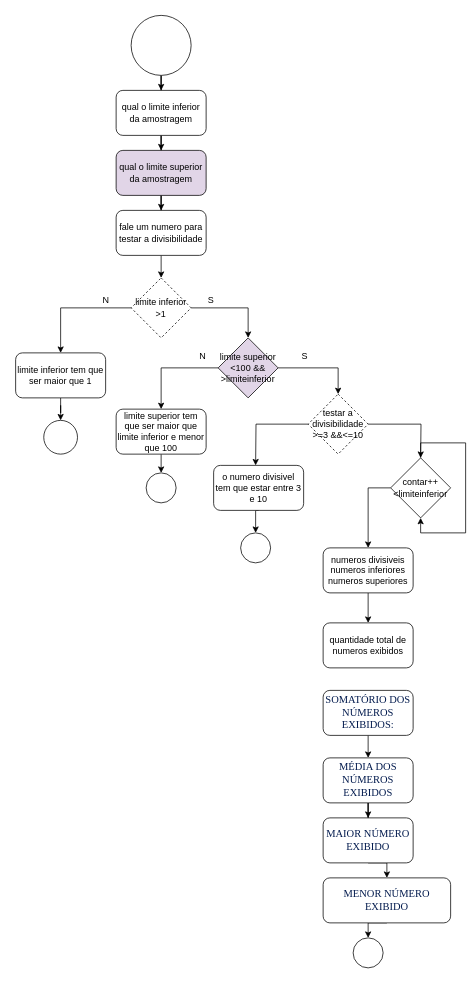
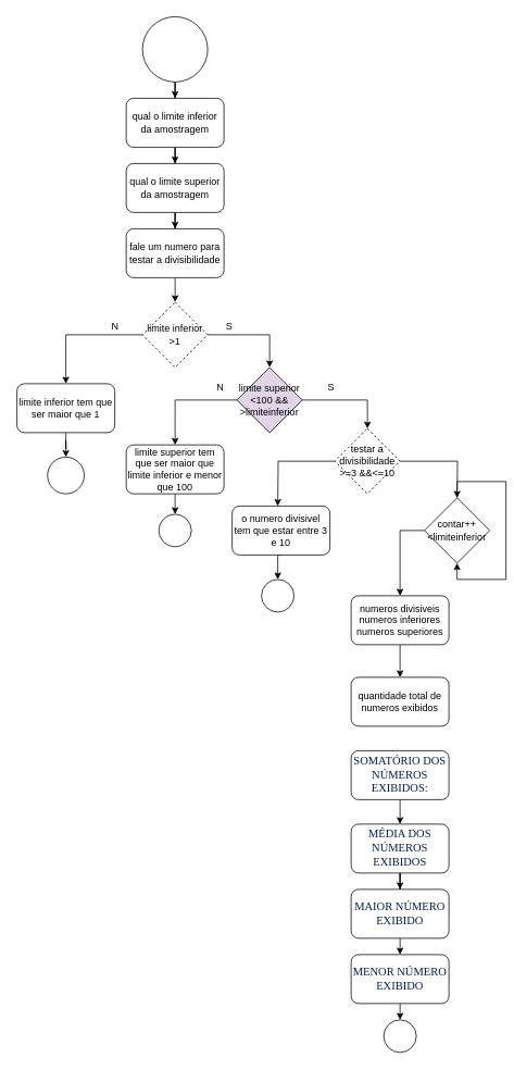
  <mxCell id="0" />
  <mxCell id="1" parent="0" />
  <mxCell id="2" style="edgeStyle=orthogonalEdgeStyle;rounded=0;orthogonalLoop=1;jettySize=auto;html=1;entryX=0.5;entryY=0;entryDx=0;entryDy=0;" edge="1" parent="1" source="3" target="5"><mxGeometry relative="1" as="geometry" /></mxCell>
  <mxCell id="3" value="" style="ellipse;whiteSpace=wrap;html=1;aspect=fixed;" vertex="1" parent="1"><mxGeometry x="174" y="20" width="80" height="80" as="geometry" /></mxCell>
  <mxCell id="4" style="edgeStyle=orthogonalEdgeStyle;rounded=0;orthogonalLoop=1;jettySize=auto;html=1;" edge="1" parent="1" source="5" target="7"><mxGeometry relative="1" as="geometry" /></mxCell>
  <mxCell id="5" value="qual o limite inferior da amostragem" style="rounded=1;whiteSpace=wrap;html=1;" vertex="1" parent="1"><mxGeometry x="154" y="120" width="120" height="60" as="geometry" /></mxCell>
  <mxCell id="6" style="edgeStyle=orthogonalEdgeStyle;rounded=0;orthogonalLoop=1;jettySize=auto;html=1;" edge="1" parent="1" source="7" target="9"><mxGeometry relative="1" as="geometry" /></mxCell>
- <mxCell id="7" value="qual o limite superior da amostragem" style="rounded=1;whiteSpace=wrap;html=1;fillColor=#e1d5e7;" vertex="1" parent="1"><mxGeometry x="154" y="200" width="120" height="60" as="geometry" /></mxCell>
+ <mxCell id="7" value="qual o limite superior da amostragem" style="rounded=1;whiteSpace=wrap;html=1;" vertex="1" parent="1"><mxGeometry x="154" y="200" width="120" height="60" as="geometry" /></mxCell>
  <mxCell id="8" style="edgeStyle=orthogonalEdgeStyle;rounded=0;orthogonalLoop=1;jettySize=auto;html=1;exitX=0.5;exitY=1;exitDx=0;exitDy=0;entryX=0.5;entryY=0;entryDx=0;entryDy=0;" edge="1" parent="1" source="9" target="12"><mxGeometry relative="1" as="geometry" /></mxCell>
  <mxCell id="9" value="fale um numero para testar a divisibilidade" style="rounded=1;whiteSpace=wrap;html=1;" vertex="1" parent="1"><mxGeometry x="154" y="280" width="120" height="60" as="geometry" /></mxCell>
  <mxCell id="10" style="edgeStyle=orthogonalEdgeStyle;rounded=0;orthogonalLoop=1;jettySize=auto;html=1;" edge="1" parent="1" source="12" target="14"><mxGeometry relative="1" as="geometry" /></mxCell>
  <mxCell id="11" style="edgeStyle=orthogonalEdgeStyle;rounded=0;orthogonalLoop=1;jettySize=auto;html=1;exitX=1;exitY=0.5;exitDx=0;exitDy=0;entryX=0.5;entryY=0;entryDx=0;entryDy=0;" edge="1" parent="1" source="12" target="19"><mxGeometry relative="1" as="geometry" /></mxCell>
  <mxCell id="12" value="limite inferior&lt;br&gt;&amp;gt;1" style="rhombus;whiteSpace=wrap;html=1;dashed=1;" vertex="1" parent="1"><mxGeometry x="174" y="370" width="80" height="80" as="geometry" /></mxCell>
  <mxCell id="13" style="edgeStyle=orthogonalEdgeStyle;rounded=0;orthogonalLoop=1;jettySize=auto;html=1;exitX=0.5;exitY=1;exitDx=0;exitDy=0;" edge="1" parent="1" source="14" target="16"><mxGeometry relative="1" as="geometry" /></mxCell>
  <mxCell id="14" value="limite inferior tem que ser maior que 1" style="rounded=1;whiteSpace=wrap;html=1;" vertex="1" parent="1"><mxGeometry x="20" y="470" width="120" height="60" as="geometry" /></mxCell>
  <mxCell id="15" value="N" style="text;html=1;align=center;verticalAlign=middle;resizable=0;points=[];autosize=1;strokeColor=none;fillColor=none;" vertex="1" parent="1"><mxGeometry x="125" y="385" width="30" height="30" as="geometry" /></mxCell>
  <mxCell id="16" value="" style="ellipse;whiteSpace=wrap;html=1;aspect=fixed;" vertex="1" parent="1"><mxGeometry x="57.5" y="560" width="45" height="45" as="geometry" /></mxCell>
  <mxCell id="17" style="edgeStyle=orthogonalEdgeStyle;rounded=0;orthogonalLoop=1;jettySize=auto;html=1;entryX=0.5;entryY=0;entryDx=0;entryDy=0;" edge="1" parent="1" source="19" target="21"><mxGeometry relative="1" as="geometry"><mxPoint x="230" y="490" as="targetPoint" /></mxGeometry></mxCell>
  <mxCell id="18" style="edgeStyle=orthogonalEdgeStyle;rounded=0;orthogonalLoop=1;jettySize=auto;html=1;exitX=1;exitY=0.5;exitDx=0;exitDy=0;entryX=0.5;entryY=0;entryDx=0;entryDy=0;" edge="1" parent="1" source="19" target="27"><mxGeometry relative="1" as="geometry" /></mxCell>
  <mxCell id="19" value="limite superior&lt;br&gt;&amp;lt;100 &amp;amp;&amp;amp; &amp;gt;limiteinferior" style="rhombus;whiteSpace=wrap;html=1;fillColor=#e1d5e7;" vertex="1" parent="1"><mxGeometry x="290" y="450" width="80" height="80" as="geometry" /></mxCell>
  <mxCell id="20" style="edgeStyle=orthogonalEdgeStyle;rounded=0;orthogonalLoop=1;jettySize=auto;html=1;exitX=0.5;exitY=1;exitDx=0;exitDy=0;entryX=0.5;entryY=0;entryDx=0;entryDy=0;" edge="1" parent="1" source="21" target="22"><mxGeometry relative="1" as="geometry" /></mxCell>
  <mxCell id="21" value="limite superior tem que ser maior que limite inferior e menor que 100" style="rounded=1;whiteSpace=wrap;html=1;" vertex="1" parent="1"><mxGeometry x="154" y="545" width="120" height="60" as="geometry" /></mxCell>
  <mxCell id="22" value="" style="ellipse;whiteSpace=wrap;html=1;aspect=fixed;" vertex="1" parent="1"><mxGeometry x="194" y="630" width="40" height="40" as="geometry" /></mxCell>
  <mxCell id="23" value="N" style="text;html=1;align=center;verticalAlign=middle;resizable=0;points=[];autosize=1;strokeColor=none;fillColor=none;" vertex="1" parent="1"><mxGeometry x="254" y="460" width="30" height="30" as="geometry" /></mxCell>
  <mxCell id="24" value="S" style="text;html=1;align=center;verticalAlign=middle;resizable=0;points=[];autosize=1;strokeColor=none;fillColor=none;" vertex="1" parent="1"><mxGeometry x="265" y="385" width="30" height="30" as="geometry" /></mxCell>
  <mxCell id="25" style="edgeStyle=orthogonalEdgeStyle;rounded=0;orthogonalLoop=1;jettySize=auto;html=1;" edge="1" parent="1" source="27"><mxGeometry relative="1" as="geometry"><mxPoint x="340" y="620" as="targetPoint" /></mxGeometry></mxCell>
  <mxCell id="26" style="edgeStyle=orthogonalEdgeStyle;rounded=0;orthogonalLoop=1;jettySize=auto;html=1;" edge="1" parent="1" source="27"><mxGeometry relative="1" as="geometry"><mxPoint x="560" y="610" as="targetPoint" /></mxGeometry></mxCell>
  <mxCell id="27" value="testar a divisibilidade&lt;br&gt;&amp;gt;=3 &amp;amp;&amp;amp;&amp;lt;=10" style="rhombus;whiteSpace=wrap;html=1;dashed=1;" vertex="1" parent="1"><mxGeometry x="410" y="525" width="80" height="80" as="geometry" /></mxCell>
  <mxCell id="28" value="S" style="text;html=1;align=center;verticalAlign=middle;resizable=0;points=[];autosize=1;strokeColor=none;fillColor=none;" vertex="1" parent="1"><mxGeometry x="390" y="460" width="30" height="30" as="geometry" /></mxCell>
  <mxCell id="29" style="edgeStyle=orthogonalEdgeStyle;rounded=0;orthogonalLoop=1;jettySize=auto;html=1;exitX=0.5;exitY=1;exitDx=0;exitDy=0;entryX=0.5;entryY=0;entryDx=0;entryDy=0;" edge="1" parent="1" source="30" target="31"><mxGeometry relative="1" as="geometry" /></mxCell>
  <mxCell id="30" value="o numero divisivel tem que estar entre 3 e 10" style="rounded=1;whiteSpace=wrap;html=1;" vertex="1" parent="1"><mxGeometry x="284" y="620" width="120" height="60" as="geometry" /></mxCell>
  <mxCell id="31" value="" style="ellipse;whiteSpace=wrap;html=1;aspect=fixed;" vertex="1" parent="1"><mxGeometry x="320" y="710" width="40" height="40" as="geometry" /></mxCell>
  <mxCell id="32" style="edgeStyle=orthogonalEdgeStyle;rounded=0;orthogonalLoop=1;jettySize=auto;html=1;exitX=0;exitY=0.5;exitDx=0;exitDy=0;entryX=0.5;entryY=0;entryDx=0;entryDy=0;" edge="1" parent="1" source="33" target="35"><mxGeometry relative="1" as="geometry" /></mxCell>
  <mxCell id="33" value="contar++&lt;br&gt;&amp;lt;limiteinferior" style="rhombus;whiteSpace=wrap;html=1;" vertex="1" parent="1"><mxGeometry x="520" y="610" width="80" height="80" as="geometry" /></mxCell>
  <mxCell id="34" style="edgeStyle=orthogonalEdgeStyle;rounded=0;orthogonalLoop=1;jettySize=auto;html=1;exitX=0.5;exitY=1;exitDx=0;exitDy=0;entryX=0.5;entryY=0;entryDx=0;entryDy=0;" edge="1" parent="1" source="35" target="36"><mxGeometry relative="1" as="geometry" /></mxCell>
  <mxCell id="35" value="numeros divisiveis&lt;br&gt;numeros inferiores&lt;br&gt;numeros superiores" style="rounded=1;whiteSpace=wrap;html=1;" vertex="1" parent="1"><mxGeometry x="430" y="730" width="120" height="60" as="geometry" /></mxCell>
  <mxCell id="36" value="quantidade total de numeros exibidos" style="rounded=1;whiteSpace=wrap;html=1;" vertex="1" parent="1"><mxGeometry x="430" y="830" width="120" height="60" as="geometry" /></mxCell>
  <mxCell id="37" style="edgeStyle=orthogonalEdgeStyle;rounded=0;orthogonalLoop=1;jettySize=auto;html=1;exitX=0.5;exitY=1;exitDx=0;exitDy=0;entryX=0.5;entryY=0;entryDx=0;entryDy=0;" edge="1" parent="1" source="38" target="44"><mxGeometry relative="1" as="geometry" /></mxCell>
  <mxCell id="38" value="&lt;span style=&quot;color: rgb(3, 27, 78); font-family: &amp;quot;Exo 2&amp;quot;, Barlow; font-size: 14px; text-align: left; background-color: rgb(255, 255, 255);&quot;&gt;MAIOR NÚMERO EXIBIDO&lt;/span&gt;" style="rounded=1;whiteSpace=wrap;html=1;" vertex="1" parent="1"><mxGeometry x="430" y="1090" width="120" height="60" as="geometry" /></mxCell>
  <mxCell id="39" style="edgeStyle=orthogonalEdgeStyle;rounded=0;orthogonalLoop=1;jettySize=auto;html=1;exitX=0.5;exitY=1;exitDx=0;exitDy=0;" edge="1" parent="1" source="40" target="38"><mxGeometry relative="1" as="geometry" /></mxCell>
  <mxCell id="40" value="&lt;span style=&quot;color: rgb(3, 27, 78); font-family: &amp;quot;Exo 2&amp;quot;, Barlow; font-size: 14px; text-align: left; background-color: rgb(255, 255, 255);&quot;&gt;MÉDIA DOS NÚMEROS EXIBIDOS&lt;/span&gt;" style="rounded=1;whiteSpace=wrap;html=1;" vertex="1" parent="1"><mxGeometry x="430" y="1010" width="120" height="60" as="geometry" /></mxCell>
  <mxCell id="41" style="edgeStyle=orthogonalEdgeStyle;rounded=0;orthogonalLoop=1;jettySize=auto;html=1;exitX=0.5;exitY=1;exitDx=0;exitDy=0;entryX=0.5;entryY=0;entryDx=0;entryDy=0;" edge="1" parent="1" source="42" target="40"><mxGeometry relative="1" as="geometry" /></mxCell>
  <mxCell id="42" value="&lt;span style=&quot;color: rgb(3, 27, 78); font-family: &amp;quot;Exo 2&amp;quot;, Barlow; font-size: 14px; text-align: left; background-color: rgb(255, 255, 255);&quot;&gt;SOMATÓRIO DOS NÚMEROS EXIBIDOS:&lt;/span&gt;" style="rounded=1;whiteSpace=wrap;html=1;" vertex="1" parent="1"><mxGeometry x="430" y="920" width="120" height="60" as="geometry" /></mxCell>
  <mxCell id="43" style="edgeStyle=orthogonalEdgeStyle;rounded=0;orthogonalLoop=1;jettySize=auto;html=1;exitX=0.5;exitY=1;exitDx=0;exitDy=0;entryX=0.5;entryY=0;entryDx=0;entryDy=0;" edge="1" parent="1" source="44" target="45"><mxGeometry relative="1" as="geometry" /></mxCell>
- <mxCell id="44" value="&lt;span style=&quot;color: rgb(3, 27, 78); font-family: &amp;quot;Exo 2&amp;quot;, Barlow; font-size: 14px; text-align: left; background-color: rgb(255, 255, 255);&quot;&gt;MENOR NÚMERO EXIBIDO&lt;/span&gt;" style="rounded=1;whiteSpace=wrap;html=1;" vertex="1" parent="1"><mxGeometry x="430" y="1170" width="170" height="60" as="geometry" /></mxCell>
+ <mxCell id="44" value="&lt;span style=&quot;color: rgb(3, 27, 78); font-family: &amp;quot;Exo 2&amp;quot;, Barlow; font-size: 14px; text-align: left; background-color: rgb(255, 255, 255);&quot;&gt;MENOR NÚMERO EXIBIDO&lt;/span&gt;" style="rounded=1;whiteSpace=wrap;html=1;" vertex="1" parent="1"><mxGeometry x="430" y="1170" width="120" height="60" as="geometry" /></mxCell>
  <mxCell id="45" value="" style="ellipse;whiteSpace=wrap;html=1;aspect=fixed;" vertex="1" parent="1"><mxGeometry x="470" y="1250" width="40" height="40" as="geometry" /></mxCell>
  <mxCell id="46" style="edgeStyle=orthogonalEdgeStyle;rounded=0;orthogonalLoop=1;jettySize=auto;html=1;entryX=0.5;entryY=1;entryDx=0;entryDy=0;" edge="1" parent="1" source="33" target="33"><mxGeometry relative="1" as="geometry" /></mxCell>
